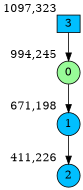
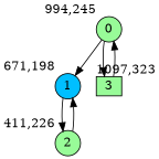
  digraph {
    bgcolor=white
    node [fillcolor=palegreen fixedsize=true shape=circle style=filled]
    0 [height=0.3 width=0.4 xlabel="994,245"]
    1 [fillcolor=deepskyblue height=0.3 width=0.4 xlabel="671,198"]
-   3 [fillcolor=deepskyblue height=0.3 shape=box width=0.4 xlabel="1097,323"]
-   2 [fillcolor=deepskyblue height=0.3 width=0.4 xlabel="411,226"]
+   3 [height=0.3 shape=box width=0.4 xlabel="1097,323"]
+   2 [height=0.3 width=0.4 xlabel="411,226"]
    0 -> 1
+   0 -> 3
    1 -> 2
    3 -> 0
+   2 -> 1
  }
